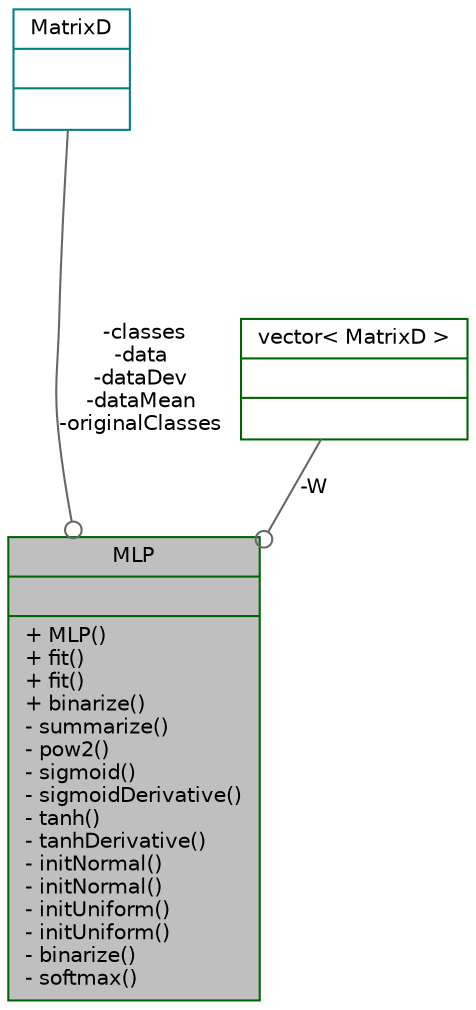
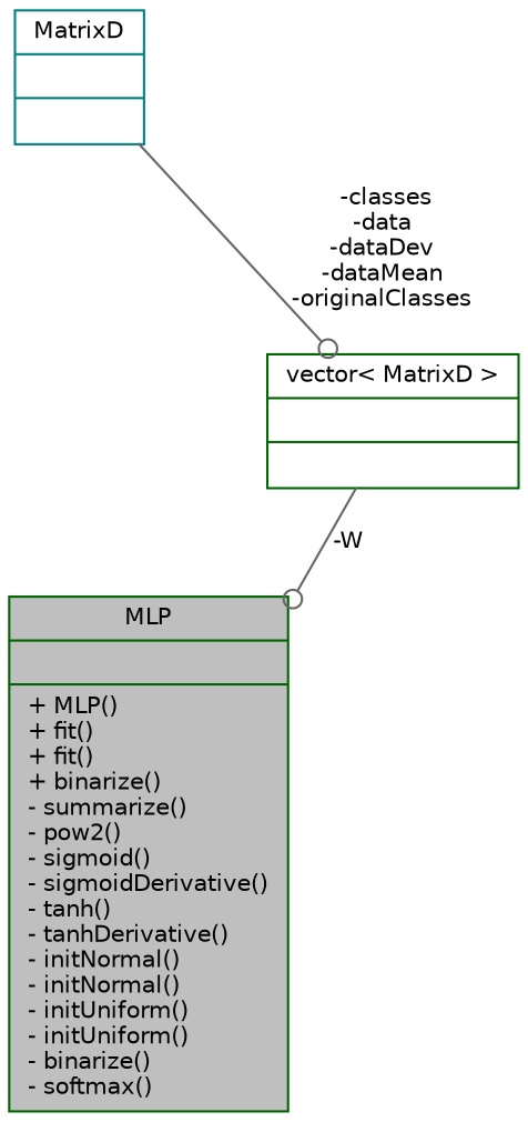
  digraph {
    node [color=darkgreen fontname=Helvetica fontsize=10 shape=record]
    edge [arrowhead=odot color=gray40 fontname=Helvetica fontsize=10 labelfontname=Helvetica labelfontsize=10 style=solid]
    n1 [fillcolor=grey75 fontcolor=black height=0.2 label="{MLP\n||+ MLP()\l+ fit()\l+ fit()\l+ binarize()\l- summarize()\l- pow2()\l- sigmoid()\l- sigmoidDerivative()\l- tanh()\l- tanhDerivative()\l- initNormal()\l- initNormal()\l- initUniform()\l- initUniform()\l- binarize()\l- softmax()\l}" style=filled width=0.4]
    n2 [height=0.2 label="{vector\< MatrixD \>\n||}" width=0.4]
    n3 [color=teal height=0.2 label="{MatrixD\n||}" width=0.4]
    n2 -> n1 [label=" -W"]
-   n3 -> n1 [label=" -classes\n-data\n-dataDev\n-dataMean\n-originalClasses"]
+   n3 -> n2 [label=" -classes\n-data\n-dataDev\n-dataMean\n-originalClasses"]
  }
